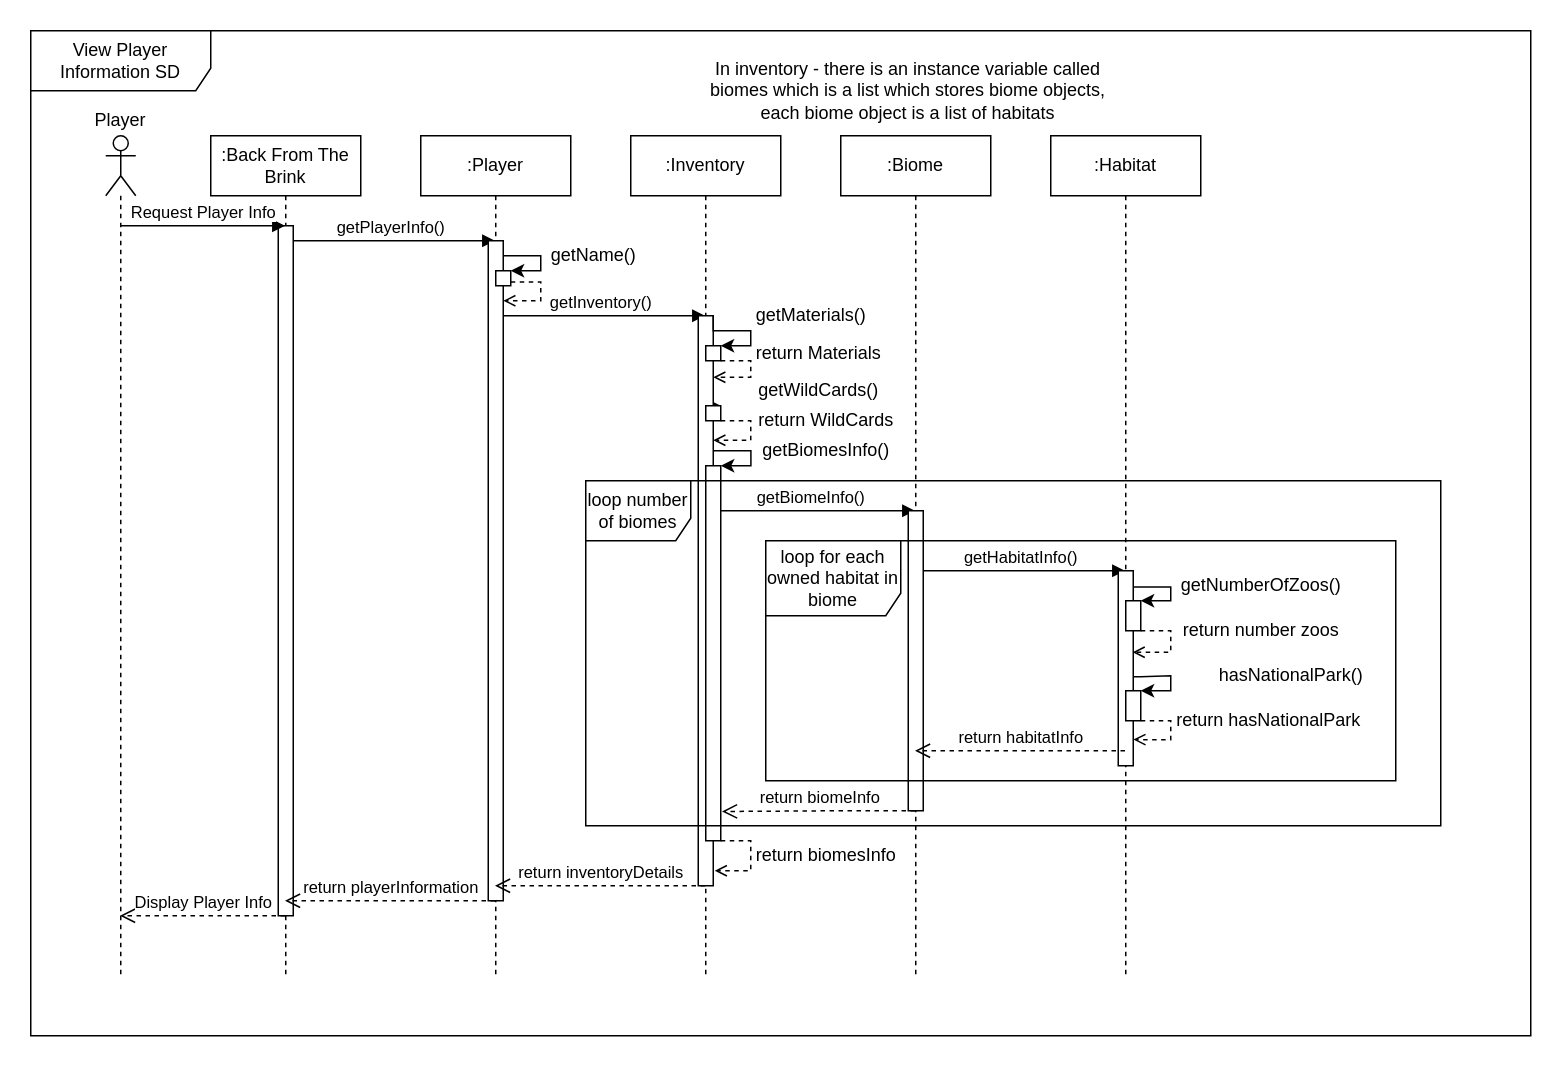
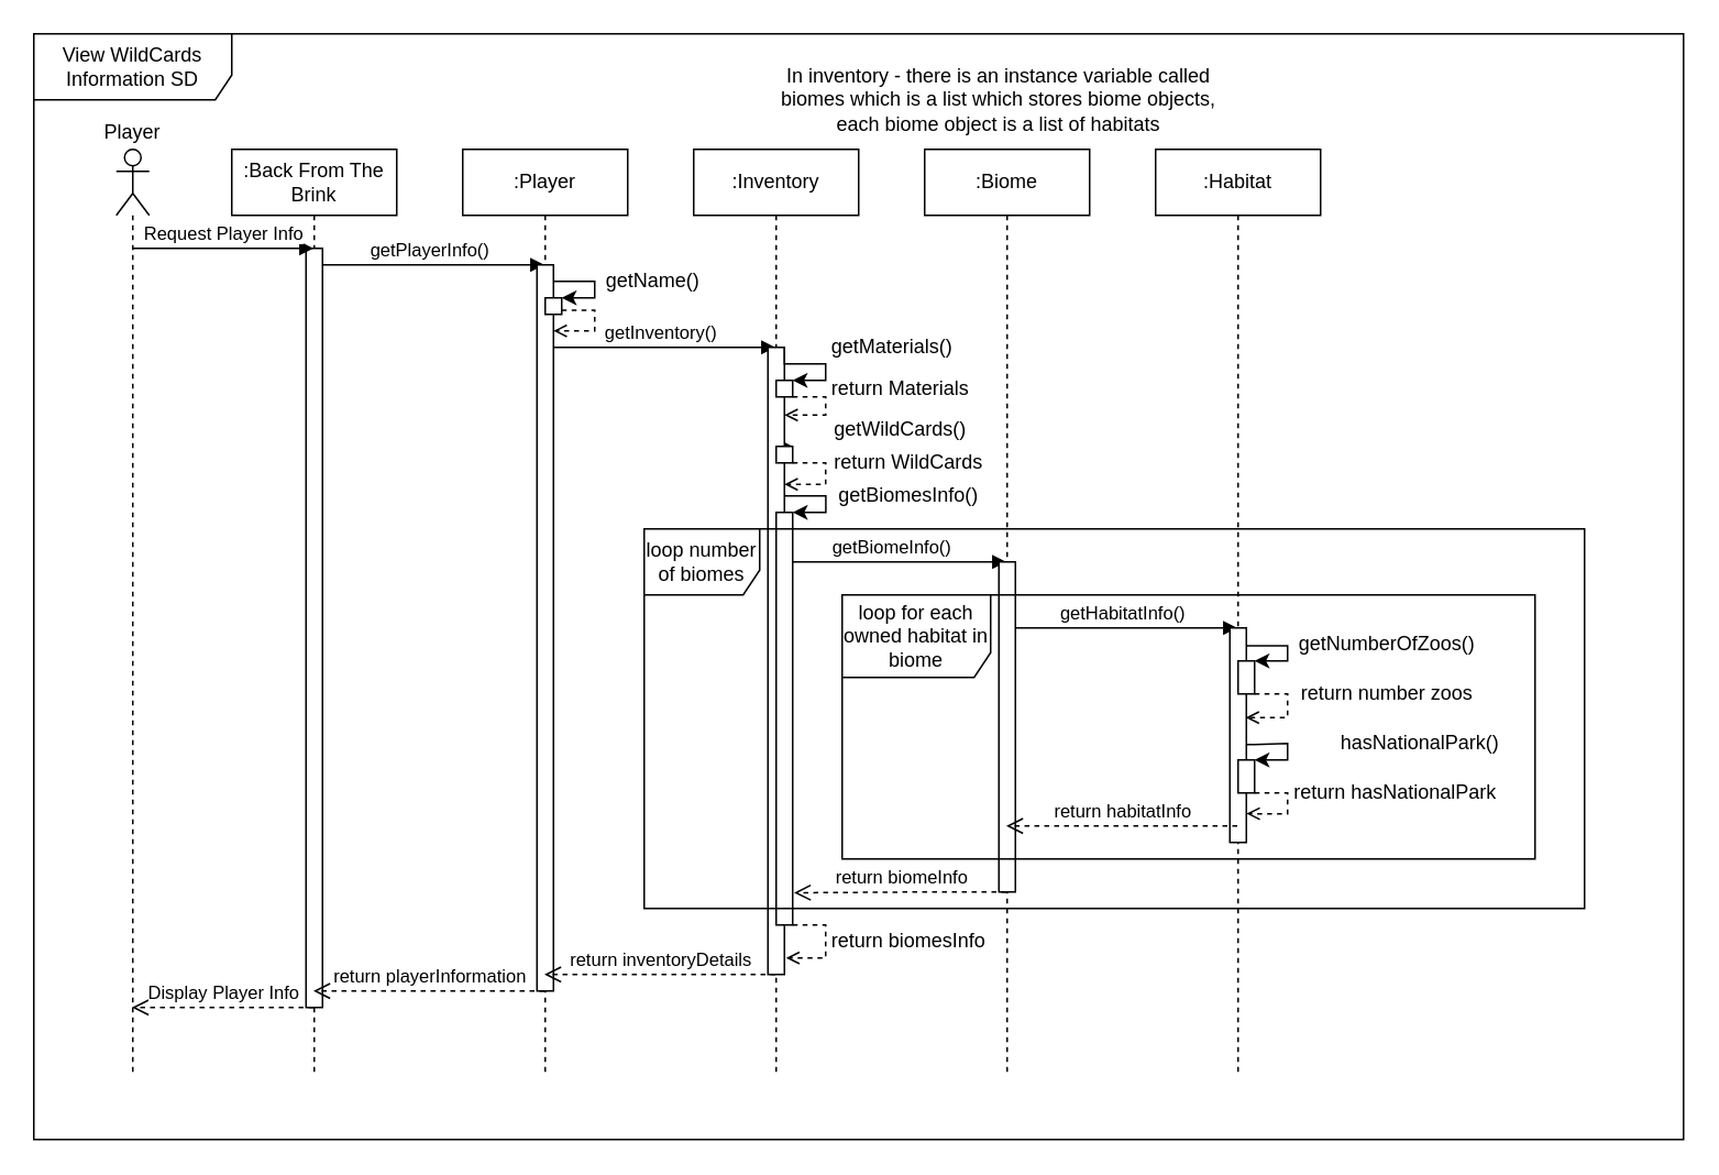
  <mxCell id="0" />
  <mxCell id="1" parent="0" />
  <mxCell id="2" value="getPlayerInfo()" style="html=1;verticalAlign=bottom;endArrow=block;" parent="1" source="9" target="11" edge="1"><mxGeometry width="80" relative="1" as="geometry"><mxPoint x="89.5" y="160" as="sourcePoint" /><mxPoint x="199.5" y="160" as="targetPoint" /><Array as="points"><mxPoint x="190" y="160" /></Array></mxGeometry></mxCell>
  <mxCell id="3" value="getInventory()" style="html=1;verticalAlign=bottom;endArrow=block;" parent="1" source="11" target="13" edge="1"><mxGeometry width="80" relative="1" as="geometry"><mxPoint x="340" y="200" as="sourcePoint" /><mxPoint x="350" y="230" as="targetPoint" /><Array as="points"><mxPoint x="440" y="210" /></Array></mxGeometry></mxCell>
  <mxCell id="4" value="getHabitatInfo()" style="html=1;verticalAlign=bottom;endArrow=block;" parent="1" source="32" target="34" edge="1"><mxGeometry width="80" relative="1" as="geometry"><mxPoint x="490" y="310" as="sourcePoint" /><mxPoint x="570" y="310" as="targetPoint" /><Array as="points"><mxPoint x="680" y="380" /></Array></mxGeometry></mxCell>
  <mxCell id="5" value="getBiomeInfo()" style="html=1;verticalAlign=bottom;endArrow=block;" parent="1" source="13" target="32" edge="1"><mxGeometry width="80" relative="1" as="geometry"><mxPoint x="460" y="400" as="sourcePoint" /><mxPoint x="540" y="400" as="targetPoint" /><Array as="points"><mxPoint x="540" y="340" /></Array></mxGeometry></mxCell>
  <mxCell id="6" style="edgeStyle=orthogonalEdgeStyle;rounded=0;orthogonalLoop=1;jettySize=auto;html=1;" parent="1" edge="1"><mxGeometry relative="1" as="geometry"><mxPoint x="469.999" y="300" as="sourcePoint" /><mxPoint x="480.07" y="310" as="targetPoint" /><Array as="points"><mxPoint x="500.07" y="300" /><mxPoint x="500.07" y="310" /></Array></mxGeometry></mxCell>
  <mxCell id="7" style="edgeStyle=orthogonalEdgeStyle;rounded=0;orthogonalLoop=1;jettySize=auto;html=1;" parent="1" source="13" edge="1"><mxGeometry relative="1" as="geometry"><mxPoint x="490" y="260" as="sourcePoint" /><mxPoint x="480" y="270" as="targetPoint" /><Array as="points"><mxPoint x="500" y="260" /><mxPoint x="500" y="270" /></Array></mxGeometry></mxCell>
  <mxCell id="8" value="" style="shape=umlLifeline;participant=umlActor;perimeter=lifelinePerimeter;whiteSpace=wrap;html=1;container=1;collapsible=0;recursiveResize=0;verticalAlign=top;spacingTop=36;outlineConnect=0;" parent="1" vertex="1"><mxGeometry x="70" y="90" width="20" height="560" as="geometry" /></mxCell>
  <mxCell id="9" value=":Back From The Brink" style="shape=umlLifeline;perimeter=lifelinePerimeter;whiteSpace=wrap;html=1;container=1;collapsible=0;recursiveResize=0;outlineConnect=0;" parent="1" vertex="1"><mxGeometry x="140" y="90" width="100" height="560" as="geometry" /></mxCell>
  <mxCell id="10" value="" style="rounded=0;whiteSpace=wrap;html=1;" parent="9" vertex="1"><mxGeometry x="45" y="60" width="10" height="460" as="geometry" /></mxCell>
  <mxCell id="11" value=":Player" style="shape=umlLifeline;perimeter=lifelinePerimeter;whiteSpace=wrap;html=1;container=1;collapsible=0;recursiveResize=0;outlineConnect=0;" parent="1" vertex="1"><mxGeometry x="280" y="90" width="100" height="560" as="geometry" /></mxCell>
  <mxCell id="12" value="" style="rounded=0;whiteSpace=wrap;html=1;" parent="11" vertex="1"><mxGeometry x="45" y="70" width="10" height="440" as="geometry" /></mxCell>
  <mxCell id="13" value=":Inventory" style="shape=umlLifeline;perimeter=lifelinePerimeter;whiteSpace=wrap;html=1;container=1;collapsible=0;recursiveResize=0;outlineConnect=0;" parent="1" vertex="1"><mxGeometry x="420" y="90" width="100" height="560" as="geometry" /></mxCell>
  <mxCell id="14" value="" style="rounded=0;whiteSpace=wrap;html=1;" parent="13" vertex="1"><mxGeometry x="45" y="120" width="10" height="380" as="geometry" /></mxCell>
  <mxCell id="15" style="edgeStyle=orthogonalEdgeStyle;rounded=0;orthogonalLoop=1;jettySize=auto;html=1;exitX=1;exitY=1;exitDx=0;exitDy=0;dashed=1;endArrow=open;endFill=0;" parent="13" source="16" edge="1"><mxGeometry relative="1" as="geometry"><mxPoint x="55" y="203" as="targetPoint" /><Array as="points"><mxPoint x="80" y="190" /><mxPoint x="80" y="203" /></Array></mxGeometry></mxCell>
  <mxCell id="16" value="" style="rounded=0;whiteSpace=wrap;html=1;" parent="13" vertex="1"><mxGeometry x="50" y="180" width="10" height="10" as="geometry" /></mxCell>
  <mxCell id="17" value="" style="rounded=0;whiteSpace=wrap;html=1;" parent="13" vertex="1"><mxGeometry x="50" y="220" width="10" height="250" as="geometry" /></mxCell>
  <mxCell id="18" value="" style="endArrow=open;html=1;exitX=1;exitY=1;exitDx=0;exitDy=0;edgeStyle=orthogonalEdgeStyle;startArrow=none;startFill=0;rounded=0;dashed=1;endFill=0;" parent="13" source="17" edge="1"><mxGeometry width="50" height="50" relative="1" as="geometry"><mxPoint x="-10" y="220" as="sourcePoint" /><mxPoint x="56" y="490" as="targetPoint" /><Array as="points"><mxPoint x="80" y="470" /><mxPoint x="80" y="490" /><mxPoint x="56" y="490" /></Array></mxGeometry></mxCell>
  <mxCell id="19" value="Request Player Info" style="html=1;verticalAlign=bottom;endArrow=block;" parent="1" source="8" target="9" edge="1"><mxGeometry width="80" relative="1" as="geometry"><mxPoint x="270" y="230" as="sourcePoint" /><mxPoint x="350" y="230" as="targetPoint" /><Array as="points"><mxPoint x="180" y="150" /></Array></mxGeometry></mxCell>
  <mxCell id="20" style="edgeStyle=orthogonalEdgeStyle;rounded=0;orthogonalLoop=1;jettySize=auto;html=1;exitX=1;exitY=0.75;exitDx=0;exitDy=0;dashed=1;endArrow=open;endFill=0;" parent="1" source="21" edge="1"><mxGeometry relative="1" as="geometry"><mxPoint x="335" y="200" as="targetPoint" /><Array as="points"><mxPoint x="360" y="187" /><mxPoint x="360" y="200" /></Array></mxGeometry></mxCell>
  <mxCell id="21" value="" style="rounded=0;whiteSpace=wrap;html=1;" parent="1" vertex="1"><mxGeometry x="330" y="180" width="10" height="10" as="geometry" /></mxCell>
  <mxCell id="22" style="edgeStyle=orthogonalEdgeStyle;rounded=0;orthogonalLoop=1;jettySize=auto;html=1;entryX=1;entryY=0;entryDx=0;entryDy=0;" parent="1" target="21" edge="1"><mxGeometry relative="1" as="geometry"><mxPoint x="335" y="170" as="sourcePoint" /><Array as="points"><mxPoint x="335" y="170" /><mxPoint x="360" y="170" /><mxPoint x="360" y="180" /></Array></mxGeometry></mxCell>
  <mxCell id="23" value="getName()" style="text;html=1;align=center;verticalAlign=middle;resizable=0;points=[];autosize=1;" parent="1" vertex="1"><mxGeometry x="360" y="160" width="70" height="20" as="geometry" /></mxCell>
  <mxCell id="24" style="edgeStyle=orthogonalEdgeStyle;rounded=0;orthogonalLoop=1;jettySize=auto;html=1;exitX=1;exitY=1;exitDx=0;exitDy=0;dashed=1;endArrow=open;endFill=0;" parent="1" source="25" edge="1"><mxGeometry relative="1" as="geometry"><mxPoint x="475" y="251" as="targetPoint" /><Array as="points"><mxPoint x="500" y="240" /><mxPoint x="500" y="251" /></Array></mxGeometry></mxCell>
  <mxCell id="25" value="" style="rounded=0;whiteSpace=wrap;html=1;" parent="1" vertex="1"><mxGeometry x="470" y="230" width="10" height="10" as="geometry" /></mxCell>
  <mxCell id="26" style="edgeStyle=orthogonalEdgeStyle;rounded=0;orthogonalLoop=1;jettySize=auto;html=1;exitX=1;exitY=0;exitDx=0;exitDy=0;entryX=1;entryY=0;entryDx=0;entryDy=0;" parent="1" source="14" target="25" edge="1"><mxGeometry relative="1" as="geometry"><Array as="points"><mxPoint x="475" y="220" /><mxPoint x="500" y="220" /><mxPoint x="500" y="230" /></Array></mxGeometry></mxCell>
  <mxCell id="27" value="getMaterials()" style="text;html=1;align=center;verticalAlign=middle;resizable=0;points=[];autosize=1;" parent="1" vertex="1"><mxGeometry x="495" y="200" width="90" height="20" as="geometry" /></mxCell>
  <mxCell id="28" value="getWildCards()" style="text;html=1;align=center;verticalAlign=middle;resizable=0;points=[];autosize=1;" parent="1" vertex="1"><mxGeometry x="495" y="250" width="100" height="20" as="geometry" /></mxCell>
  <mxCell id="29" value="return Materials" style="text;html=1;align=center;verticalAlign=middle;resizable=0;points=[];autosize=1;" parent="1" vertex="1"><mxGeometry x="495" y="225" width="100" height="20" as="geometry" /></mxCell>
  <mxCell id="30" value="return WildCards" style="text;html=1;align=center;verticalAlign=middle;resizable=0;points=[];autosize=1;" parent="1" vertex="1"><mxGeometry x="495" y="270" width="110" height="20" as="geometry" /></mxCell>
  <mxCell id="31" value="getBiomesInfo()" style="text;html=1;align=center;verticalAlign=middle;resizable=0;points=[];autosize=1;" parent="1" vertex="1"><mxGeometry x="500" y="290" width="100" height="20" as="geometry" /></mxCell>
  <mxCell id="32" value=":Biome" style="shape=umlLifeline;perimeter=lifelinePerimeter;whiteSpace=wrap;html=1;container=1;collapsible=0;recursiveResize=0;outlineConnect=0;" parent="1" vertex="1"><mxGeometry x="560" y="90" width="100" height="560" as="geometry" /></mxCell>
  <mxCell id="33" value="" style="rounded=0;whiteSpace=wrap;html=1;" parent="32" vertex="1"><mxGeometry x="45" y="250" width="10" height="200" as="geometry" /></mxCell>
  <mxCell id="34" value=":Habitat" style="shape=umlLifeline;perimeter=lifelinePerimeter;whiteSpace=wrap;html=1;container=1;collapsible=0;recursiveResize=0;outlineConnect=0;" parent="1" vertex="1"><mxGeometry x="700" y="90" width="100" height="560" as="geometry" /></mxCell>
  <mxCell id="35" style="edgeStyle=orthogonalEdgeStyle;rounded=0;orthogonalLoop=1;jettySize=auto;html=1;exitX=1.033;exitY=0.083;exitDx=0;exitDy=0;entryX=1;entryY=0;entryDx=0;entryDy=0;exitPerimeter=0;" parent="34" source="36" target="38" edge="1"><mxGeometry relative="1" as="geometry"><Array as="points"><mxPoint x="80" y="301" /><mxPoint x="80" y="310" /></Array></mxGeometry></mxCell>
  <mxCell id="36" value="" style="rounded=0;whiteSpace=wrap;html=1;" parent="34" vertex="1"><mxGeometry x="45" y="290" width="10" height="130" as="geometry" /></mxCell>
  <mxCell id="37" style="edgeStyle=orthogonalEdgeStyle;rounded=0;orthogonalLoop=1;jettySize=auto;html=1;exitX=1;exitY=1;exitDx=0;exitDy=0;entryX=0.957;entryY=0.418;entryDx=0;entryDy=0;entryPerimeter=0;dashed=1;endArrow=open;endFill=0;" parent="34" source="38" target="36" edge="1"><mxGeometry relative="1" as="geometry"><mxPoint x="55" y="350" as="targetPoint" /><Array as="points"><mxPoint x="80" y="330" /><mxPoint x="80" y="344" /><mxPoint x="55" y="344" /></Array></mxGeometry></mxCell>
  <mxCell id="38" value="" style="rounded=0;whiteSpace=wrap;html=1;" parent="34" vertex="1"><mxGeometry x="50" y="310" width="10" height="20" as="geometry" /></mxCell>
  <mxCell id="39" style="edgeStyle=orthogonalEdgeStyle;rounded=0;orthogonalLoop=1;jettySize=auto;html=1;exitX=1;exitY=1;exitDx=0;exitDy=0;dashed=1;entryX=1.008;entryY=0.866;entryDx=0;entryDy=0;entryPerimeter=0;endArrow=open;endFill=0;" parent="34" source="40" target="36" edge="1"><mxGeometry relative="1" as="geometry"><mxPoint x="53" y="410" as="targetPoint" /><Array as="points"><mxPoint x="80" y="390" /><mxPoint x="80" y="403" /><mxPoint x="55" y="403" /></Array></mxGeometry></mxCell>
  <mxCell id="40" value="" style="rounded=0;whiteSpace=wrap;html=1;" parent="34" vertex="1"><mxGeometry x="50" y="370" width="10" height="20" as="geometry" /></mxCell>
  <mxCell id="41" style="edgeStyle=orthogonalEdgeStyle;rounded=0;orthogonalLoop=1;jettySize=auto;html=1;entryX=1;entryY=0;entryDx=0;entryDy=0;exitX=1.04;exitY=0.544;exitDx=0;exitDy=0;exitPerimeter=0;" parent="34" source="36" target="40" edge="1"><mxGeometry relative="1" as="geometry"><mxPoint x="60" y="370" as="sourcePoint" /><mxPoint x="67.5" y="290" as="targetPoint" /><Array as="points"><mxPoint x="60" y="361" /><mxPoint x="80" y="360" /><mxPoint x="80" y="380" /></Array></mxGeometry></mxCell>
  <mxCell id="42" value="return habitatInfo" style="html=1;verticalAlign=bottom;endArrow=open;dashed=1;endSize=8;" parent="1" source="34" target="32" edge="1"><mxGeometry relative="1" as="geometry"><mxPoint x="600" y="350" as="sourcePoint" /><mxPoint x="520" y="350" as="targetPoint" /><Array as="points"><mxPoint x="730" y="500" /><mxPoint x="670" y="500" /></Array></mxGeometry></mxCell>
  <mxCell id="43" value="return biomeInfo" style="html=1;verticalAlign=bottom;endArrow=open;dashed=1;endSize=8;entryX=1.083;entryY=0.922;entryDx=0;entryDy=0;entryPerimeter=0;" parent="1" source="32" target="17" edge="1"><mxGeometry relative="1" as="geometry"><mxPoint x="590" y="400" as="sourcePoint" /><mxPoint x="480" y="510" as="targetPoint" /><Array as="points"><mxPoint x="560" y="540" /></Array></mxGeometry></mxCell>
  <mxCell id="44" value="return biomesInfo" style="text;html=1;align=center;verticalAlign=middle;resizable=0;points=[];autosize=1;" parent="1" vertex="1"><mxGeometry x="495" y="560" width="110" height="20" as="geometry" /></mxCell>
  <mxCell id="45" value="return inventoryDetails" style="html=1;verticalAlign=bottom;endArrow=open;dashed=1;endSize=8;" parent="1" source="13" target="11" edge="1"><mxGeometry relative="1" as="geometry"><mxPoint x="480" y="340" as="sourcePoint" /><mxPoint x="400" y="340" as="targetPoint" /><Array as="points"><mxPoint x="410" y="590" /></Array></mxGeometry></mxCell>
  <mxCell id="46" value="return playerInformation" style="html=1;verticalAlign=bottom;endArrow=open;dashed=1;endSize=8;" parent="1" source="11" target="9" edge="1"><mxGeometry relative="1" as="geometry"><mxPoint x="479.5" y="430" as="sourcePoint" /><mxPoint x="339.81" y="430" as="targetPoint" /><Array as="points"><mxPoint x="270" y="600" /></Array></mxGeometry></mxCell>
  <mxCell id="47" value="Display Player Info" style="html=1;verticalAlign=bottom;endArrow=open;dashed=1;endSize=8;" parent="1" source="9" target="8" edge="1"><mxGeometry relative="1" as="geometry"><mxPoint x="339.5" y="440" as="sourcePoint" /><mxPoint x="199.81" y="440" as="targetPoint" /><Array as="points"><mxPoint x="130" y="610" /></Array></mxGeometry></mxCell>
  <mxCell id="48" value="getNumberOfZoos()" style="text;html=1;align=center;verticalAlign=middle;resizable=0;points=[];autosize=1;" parent="1" vertex="1"><mxGeometry x="780" y="380" width="120" height="20" as="geometry" /></mxCell>
  <mxCell id="49" value="return number zoos" style="text;html=1;align=center;verticalAlign=middle;resizable=0;points=[];autosize=1;" parent="1" vertex="1"><mxGeometry x="780" y="410" width="120" height="20" as="geometry" /></mxCell>
  <mxCell id="50" value="hasNationalPark()" style="text;html=1;align=center;verticalAlign=middle;resizable=0;points=[];autosize=1;" parent="1" vertex="1"><mxGeometry x="805" y="440" width="110" height="20" as="geometry" /></mxCell>
  <mxCell id="51" value="return hasNationalPark" style="text;html=1;align=center;verticalAlign=middle;resizable=0;points=[];autosize=1;" parent="1" vertex="1"><mxGeometry x="775" y="470" width="140" height="20" as="geometry" /></mxCell>
  <mxCell id="52" value="In inventory - there is an instance variable called biomes which is a list which stores biome objects, each biome object is a list of habitats" style="text;html=1;strokeColor=none;fillColor=none;align=center;verticalAlign=middle;whiteSpace=wrap;rounded=0;" parent="1" vertex="1"><mxGeometry x="460" y="50" width="290" height="20" as="geometry" /></mxCell>
  <mxCell id="53" value="Player" style="text;html=1;strokeColor=none;fillColor=none;align=center;verticalAlign=middle;whiteSpace=wrap;rounded=0;" parent="1" vertex="1"><mxGeometry x="60" y="70" width="40" height="20" as="geometry" /></mxCell>
  <mxCell id="54" value="loop for each owned habitat in biome" style="shape=umlFrame;whiteSpace=wrap;html=1;width=90;height=50;" parent="1" vertex="1"><mxGeometry x="510" y="360" width="420" height="160" as="geometry" /></mxCell>
  <mxCell id="55" value="loop number of biomes" style="shape=umlFrame;whiteSpace=wrap;html=1;width=70;height=40;" parent="1" vertex="1"><mxGeometry x="390" y="320" width="570" height="230" as="geometry" /></mxCell>
- <mxCell id="56" value="View Player Information SD" style="shape=umlFrame;whiteSpace=wrap;html=1;width=120;height=40;" parent="1" vertex="1"><mxGeometry x="20" y="20" width="1000" height="670" as="geometry" /></mxCell>
+ <mxCell id="56" value="View WildCards Information SD" style="shape=umlFrame;whiteSpace=wrap;html=1;width=120;height=40;" parent="1" vertex="1"><mxGeometry x="20" y="20" width="1000" height="670" as="geometry" /></mxCell>
